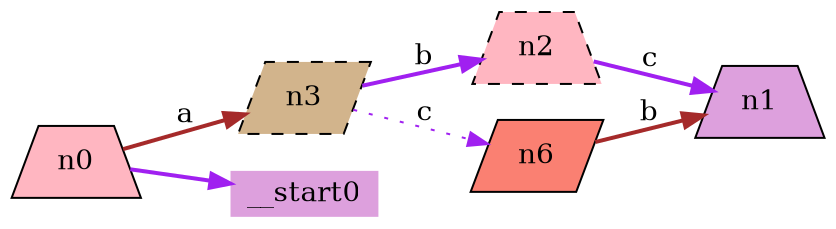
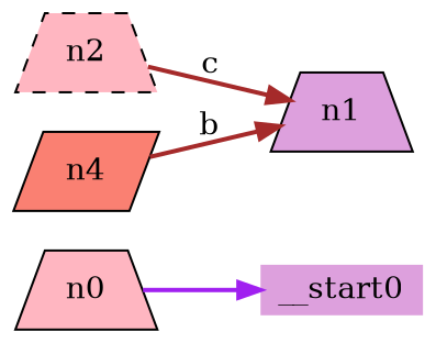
  digraph {
    fontname="DejaVu Serif"
    rankdir=LR
    node [fillcolor=lightpink fontname="DejaVu Serif" shape=trapezium style=filled]
    edge [color=purple fontname="DejaVu Serif" style=bold]
    n1 [label=n0]
-   n2 [fillcolor=tan label=n3 shape=parallelogram style="dashed,filled"]
    __start0 [fillcolor=plum height=0 shape=none width=0]
    n4 [label=n2 style="dashed,filled"]
-   n5 [fillcolor=salmon label=n6 shape=parallelogram]
+   n5 [fillcolor=salmon label=n4 shape=parallelogram]
    n6 [fillcolor=plum label=n1]
-   n1 -> n2 [color=brown label=a]
    n1 -> __start0
-   n2 -> n4 [label=b]
-   n2 -> n5 [label=c style=dotted]
-   n4 -> n6 [label=c]
+   n4 -> n6 [color=brown label=c]
    n5 -> n6 [color=brown label=b]
  }
